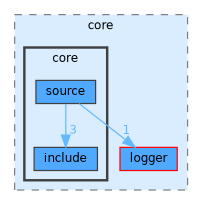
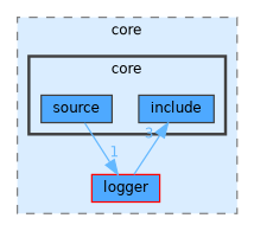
  digraph {
    compound=true
    node [color=grey25 fillcolor="#4ea9ff" fontname=Helvetica fontsize=10 shape=box style=filled]
    edge [color=steelblue1 fontcolor=steelblue1 fontname=Helvetica fontsize=10 labeldistance=1.5 labelfontname=Helvetica labelfontsize=10]
    n1 [height=0.2 label=include width=0.4]
    n2 [height=0.2 label=source width=0.4]
    n3 [color=red height=0.2 label=logger width=0.4]
    subgraph cluster_1 {
      bgcolor="#daedff"
      fontname=Helvetica
      fontsize=10
      label=core
      pencolor=grey50
      style="filled,dashed"
      n3
      subgraph cluster_2 {
        bgcolor="#daedff"
        fontname=Helvetica
        fontsize=10
        label=core
        pencolor=grey25
        style="filled,bold"
        n1
        n2
      }
    }
-   n2 -> n1 [headlabel=3]
+   n3 -> n1 [headlabel=3]
    n2 -> n3 [headlabel=1]
  }
